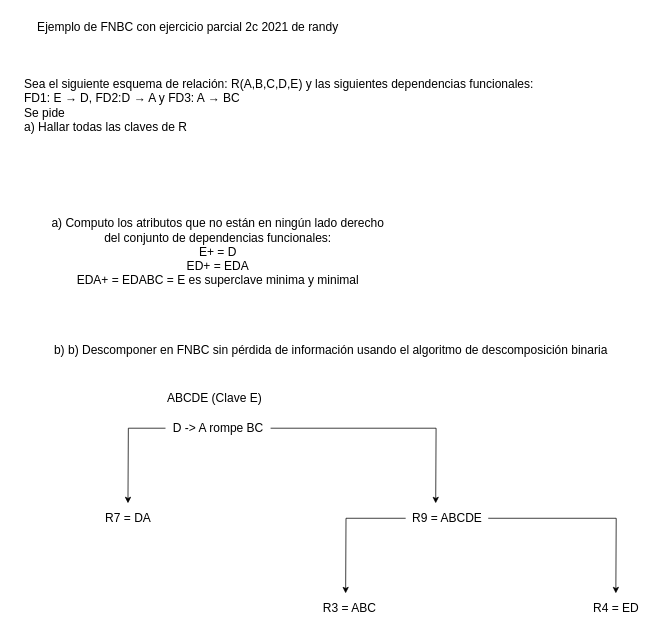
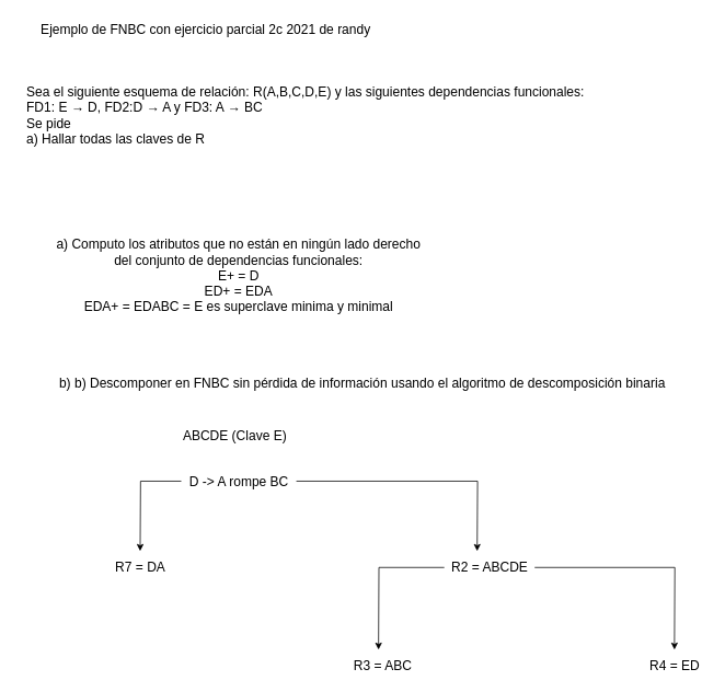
  <mxCell id="0" />
  <mxCell id="1" parent="0" />
  <mxCell id="2" value="&lt;font style=&quot;font-size: 16px&quot;&gt;Ejemplo de FNBC con ejercicio parcial 2c 2021 de randy&lt;br&gt;&lt;/font&gt;" style="text;html=1;strokeColor=none;fillColor=none;align=center;verticalAlign=middle;whiteSpace=wrap;rounded=0;" vertex="1" parent="1"><mxGeometry x="30" y="20" width="440" height="30" as="geometry" /></mxCell>
  <mxCell id="3" value="&lt;div align=&quot;left&quot;&gt;&lt;font style=&quot;font-size: 16px&quot;&gt;&lt;span style=&quot;left: 68.031px ; top: 296.24px ; font-family: sans-serif ; transform: scalex(0.885)&quot; dir=&quot;ltr&quot;&gt;Sea el siguiente esquema de relación:&lt;/span&gt;&lt;span style=&quot;left: 494.794px ; top: 296.24px ; font-family: sans-serif&quot; dir=&quot;ltr&quot;&gt; &lt;/span&gt;&lt;span style=&quot;left: 501.456px ; top: 296.24px ; font-family: sans-serif ; transform: scalex(0.973)&quot; dir=&quot;ltr&quot;&gt;R(A,B,C,D,E)&lt;/span&gt;&lt;span style=&quot;left: 646.727px ; top: 296.24px ; font-family: sans-serif&quot; dir=&quot;ltr&quot;&gt; &lt;/span&gt;&lt;span style=&quot;left: 653.389px ; top: 296.24px ; font-family: sans-serif ; transform: scalex(0.884)&quot; dir=&quot;ltr&quot;&gt;y las siguientes dependencias funcionales:&lt;/span&gt;&lt;/font&gt;&lt;br&gt;&lt;font style=&quot;font-size: 16px&quot;&gt;&lt;span style=&quot;left: 74.697px ; top: 328.64px ; font-family: sans-serif ; transform: scalex(0.978)&quot; dir=&quot;ltr&quot;&gt;FD1: E → D, FD2:D → A y  FD3: A → BC&lt;/span&gt;&lt;/font&gt;&lt;br&gt;&lt;font style=&quot;font-size: 16px&quot;&gt;&lt;span style=&quot;left: 68.031px ; top: 361.04px ; font-family: sans-serif ; transform: scalex(0.909)&quot; dir=&quot;ltr&quot;&gt;Se pide&lt;/span&gt;&lt;/font&gt;&lt;br&gt;&lt;font style=&quot;font-size: 16px&quot;&gt;&lt;span style=&quot;left: 111.232px ; top: 393.44px ; font-family: sans-serif ; transform: scalex(0.886)&quot; dir=&quot;ltr&quot;&gt;a)&lt;/span&gt;&lt;span style=&quot;left: 132.566px ; top: 393.44px ; font-family: sans-serif&quot; dir=&quot;ltr&quot;&gt; &lt;/span&gt;&lt;span style=&quot;left: 154.432px ; top: 393.44px ; font-family: sans-serif ; transform: scalex(0.896)&quot; dir=&quot;ltr&quot;&gt;Hallar todas las claves de R&lt;/span&gt;&lt;/font&gt;&lt;/div&gt;" style="text;html=1;strokeColor=none;fillColor=none;align=left;verticalAlign=middle;whiteSpace=wrap;rounded=0;" vertex="1" parent="1"><mxGeometry x="30" y="80" width="790" height="120" as="geometry" /></mxCell>
  <mxCell id="4" value="&lt;div&gt;a) Computo los atributos que no están en ningún lado derecho del conjunto de dependencias funcionales:&lt;/div&gt;&lt;div&gt;E+ = D&lt;/div&gt;&lt;div&gt;ED+ = EDA&lt;/div&gt;&lt;div&gt;EDA+ = EDABC = E es superclave minima y minimal&lt;br&gt;&lt;/div&gt;" style="text;html=1;strokeColor=none;fillColor=none;align=center;verticalAlign=middle;whiteSpace=wrap;rounded=0;fontSize=16;" vertex="1" parent="1"><mxGeometry x="60" y="250" width="460" height="170" as="geometry" /></mxCell>
  <mxCell id="5" value="&lt;font style=&quot;font-size: 16px&quot;&gt;b) &lt;span style=&quot;left: 111.232px ; top: 587.84px ; font-family: sans-serif ; transform: scalex(0.867)&quot; dir=&quot;ltr&quot;&gt;b)&lt;/span&gt;&lt;span style=&quot;left: 132.566px ; top: 587.84px ; font-family: sans-serif&quot; dir=&quot;ltr&quot;&gt; &lt;/span&gt;&lt;span style=&quot;left: 154.432px ; top: 587.84px ; font-family: sans-serif ; transform: scalex(0.889)&quot; dir=&quot;ltr&quot;&gt;Descomponer en FNBC sin pérdida de información usando el algoritmo de descomposición binaria&lt;/span&gt;&lt;/font&gt;" style="text;html=1;align=center;verticalAlign=middle;resizable=0;points=[];autosize=1;strokeColor=none;fillColor=none;fontSize=16;" vertex="1" parent="1"><mxGeometry y="450" width="840" height="30" as="geometry" x="20" /></mxCell>
  <mxCell id="6" value="ABCDE (Clave E)" style="text;html=1;align=center;verticalAlign=middle;resizable=0;points=[];autosize=1;strokeColor=none;fillColor=none;fontSize=16;" vertex="1" parent="1"><mxGeometry x="215" y="520" width="140" height="20" as="geometry" /></mxCell>
  <mxCell id="7" style="edgeStyle=orthogonalEdgeStyle;rounded=0;orthogonalLoop=1;jettySize=auto;html=1;fontSize=16;" edge="1" parent="1" source="9"><mxGeometry relative="1" as="geometry"><mxPoint x="170" y="670" as="targetPoint" /></mxGeometry></mxCell>
  <mxCell id="8" style="edgeStyle=orthogonalEdgeStyle;rounded=0;orthogonalLoop=1;jettySize=auto;html=1;fontSize=16;" edge="1" parent="1" source="9"><mxGeometry relative="1" as="geometry"><mxPoint x="580" y="670" as="targetPoint" /></mxGeometry></mxCell>
- <mxCell id="9" value="D -&amp;gt; A rompe BC" style="text;html=1;align=center;verticalAlign=middle;resizable=0;points=[];autosize=1;strokeColor=none;fillColor=none;fontSize=16;" vertex="1" parent="1"><mxGeometry x="220" y="560" width="140" height="20" as="geometry" /></mxCell>
+ <mxCell id="9" value="D -&amp;gt; A rompe BC" style="text;html=1;align=center;verticalAlign=middle;resizable=0;points=[];autosize=1;strokeColor=none;fillColor=none;fontSize=16;" vertex="1" parent="1"><mxGeometry x="220" y="575" width="140" height="20" as="geometry" /></mxCell>
  <mxCell id="10" value="R7 = DA" style="text;html=1;align=center;verticalAlign=middle;resizable=0;points=[];autosize=1;strokeColor=none;fillColor=none;fontSize=16;" vertex="1" parent="1"><mxGeometry x="130" y="680" width="80" height="20" as="geometry" /></mxCell>
  <mxCell id="11" style="edgeStyle=orthogonalEdgeStyle;rounded=0;orthogonalLoop=1;jettySize=auto;html=1;fontSize=16;" edge="1" parent="1" source="13"><mxGeometry relative="1" as="geometry"><mxPoint x="460" y="790" as="targetPoint" /></mxGeometry></mxCell>
  <mxCell id="12" style="edgeStyle=orthogonalEdgeStyle;rounded=0;orthogonalLoop=1;jettySize=auto;html=1;fontSize=16;" edge="1" parent="1" source="13"><mxGeometry relative="1" as="geometry"><mxPoint x="820" y="790" as="targetPoint" /></mxGeometry></mxCell>
- <mxCell id="13" value="R9 = ABCDE" style="text;html=1;align=center;verticalAlign=middle;resizable=0;points=[];autosize=1;strokeColor=none;fillColor=none;fontSize=16;" vertex="1" parent="1"><mxGeometry x="540" y="680" width="110" height="20" as="geometry" /></mxCell>
+ <mxCell id="13" value="R2 = ABCDE" style="text;html=1;align=center;verticalAlign=middle;resizable=0;points=[];autosize=1;strokeColor=none;fillColor=none;fontSize=16;" vertex="1" parent="1"><mxGeometry x="540" y="680" width="110" height="20" as="geometry" /></mxCell>
  <mxCell id="14" value="R3 = ABC" style="text;html=1;align=center;verticalAlign=middle;resizable=0;points=[];autosize=1;strokeColor=none;fillColor=none;fontSize=16;" vertex="1" parent="1"><mxGeometry x="420" y="800" width="90" height="20" as="geometry" /></mxCell>
  <mxCell id="15" value="R4 = ED" style="text;html=1;align=center;verticalAlign=middle;resizable=0;points=[];autosize=1;strokeColor=none;fillColor=none;fontSize=16;" vertex="1" parent="1"><mxGeometry x="780" y="800" width="80" height="20" as="geometry" /></mxCell>
